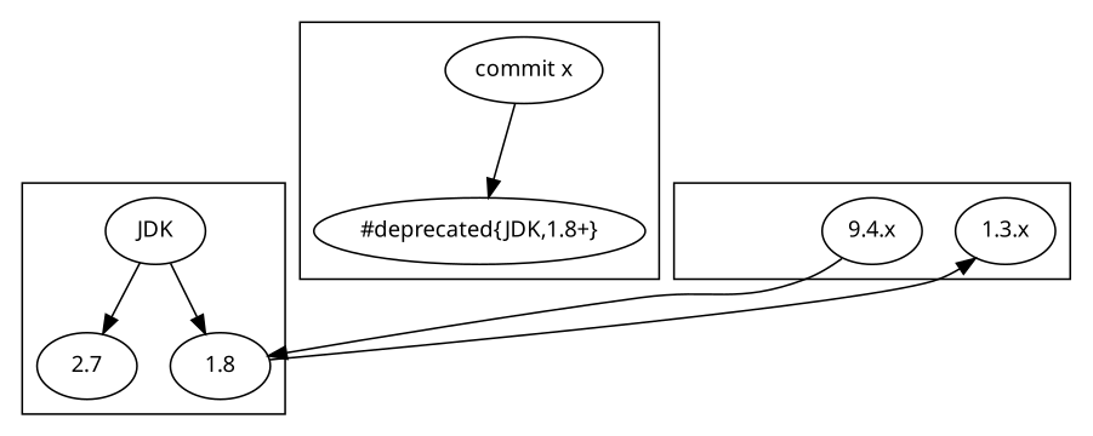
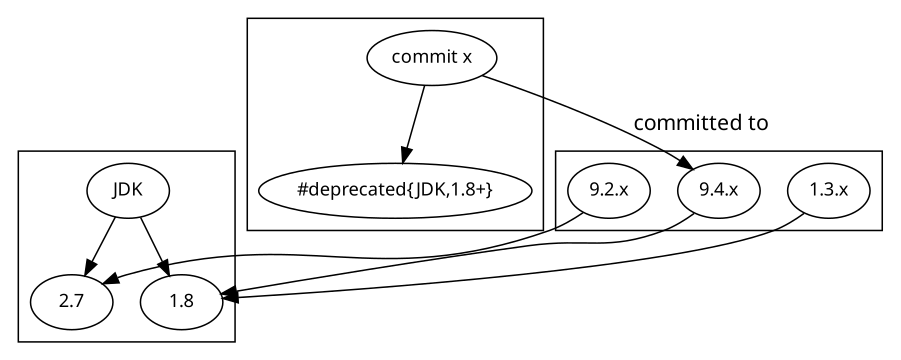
  digraph {
    compound=true
    fontname="Noto Sans"
    node [fontname="Noto Sans" fontsize=12]
    edge [fontname="Noto Sans"]
    "9.4.x"
    n2 [label="1.3.x"]
+   "9.2.x"
    "commit x"
    "#deprecated{JDK,1.8+}"
    JDK [shape=oval]
    n7 [label=2.7 shape=oval]
    1.8 [shape=oval]
    subgraph cluster_1 {
      subgraph sub_2 {
        rank=same
        "9.4.x"
        n2
+       "9.2.x"
      }
    }
    subgraph cluster_3 {
      "commit x"
      "#deprecated{JDK,1.8+}"
    }
    subgraph cluster_4 {
      JDK
      n7
      1.8
    }
    "9.4.x" -> 1.8
-   1.8 -> n2
+   n2 -> 1.8
+   "9.2.x" -> n7
+   "commit x" -> "9.4.x" [label="committed to"]
    "commit x" -> "#deprecated{JDK,1.8+}"
    JDK -> n7
    JDK -> 1.8
  }
